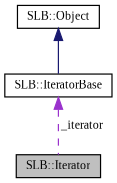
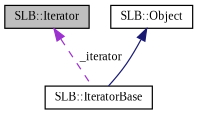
  digraph {
    fontname="Liberation Serif"
    node [color=black fillcolor=white fontname="Liberation Serif" fontsize=10 shape=record style=filled]
    edge [dir=back fontname="Liberation Serif" fontsize=10 labelfontname=Helvetica labelfontsize=10]
    n1 [fillcolor=grey75 fontcolor=black height=0.2 label="SLB::Iterator" width=0.4]
    n2 [height=0.2 label="SLB::Object" width=0.4]
    n3 [height=0.2 label="SLB::IteratorBase" width=0.4]
    n2 -> n3 [color=midnightblue style=solid]
-   n3 -> n1 [color=darkorchid3 label=" _iterator" style=dashed]
+   n1 -> n3 [color=darkorchid3 label=" _iterator" style=dashed]
  }
